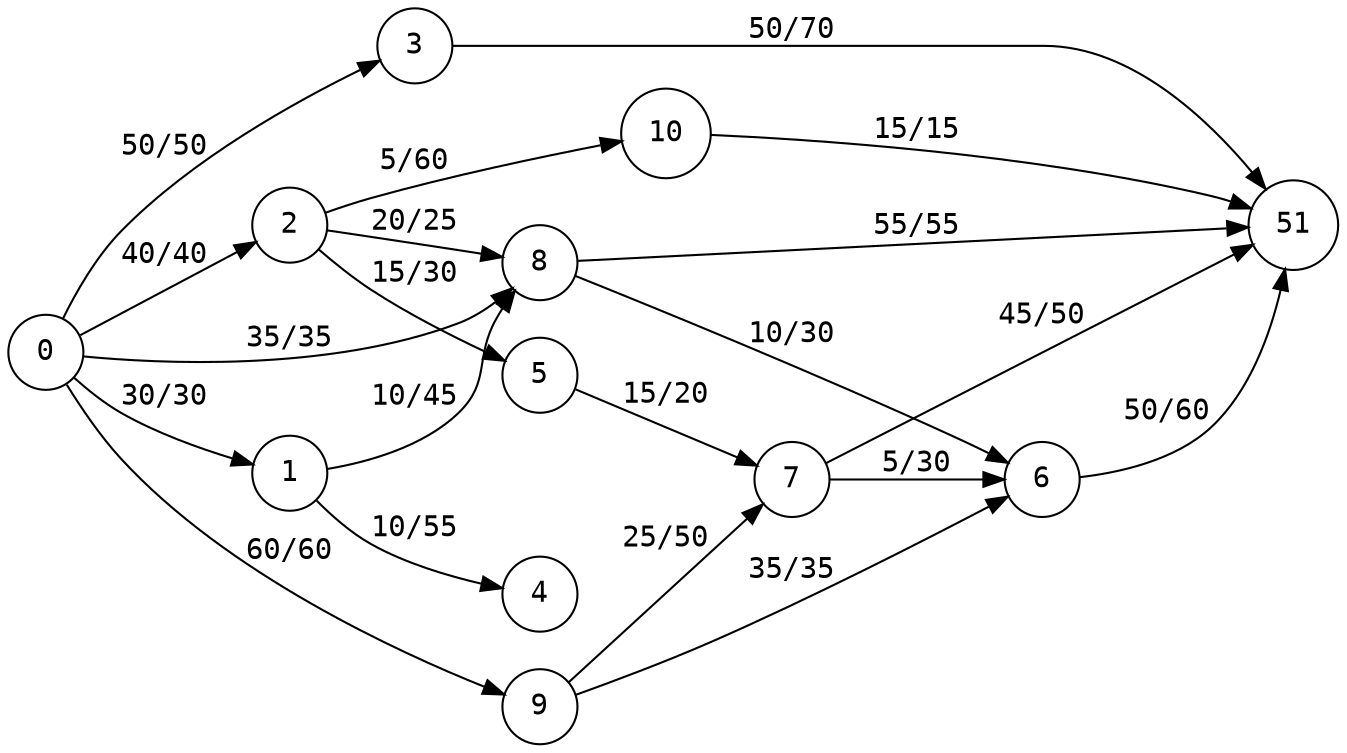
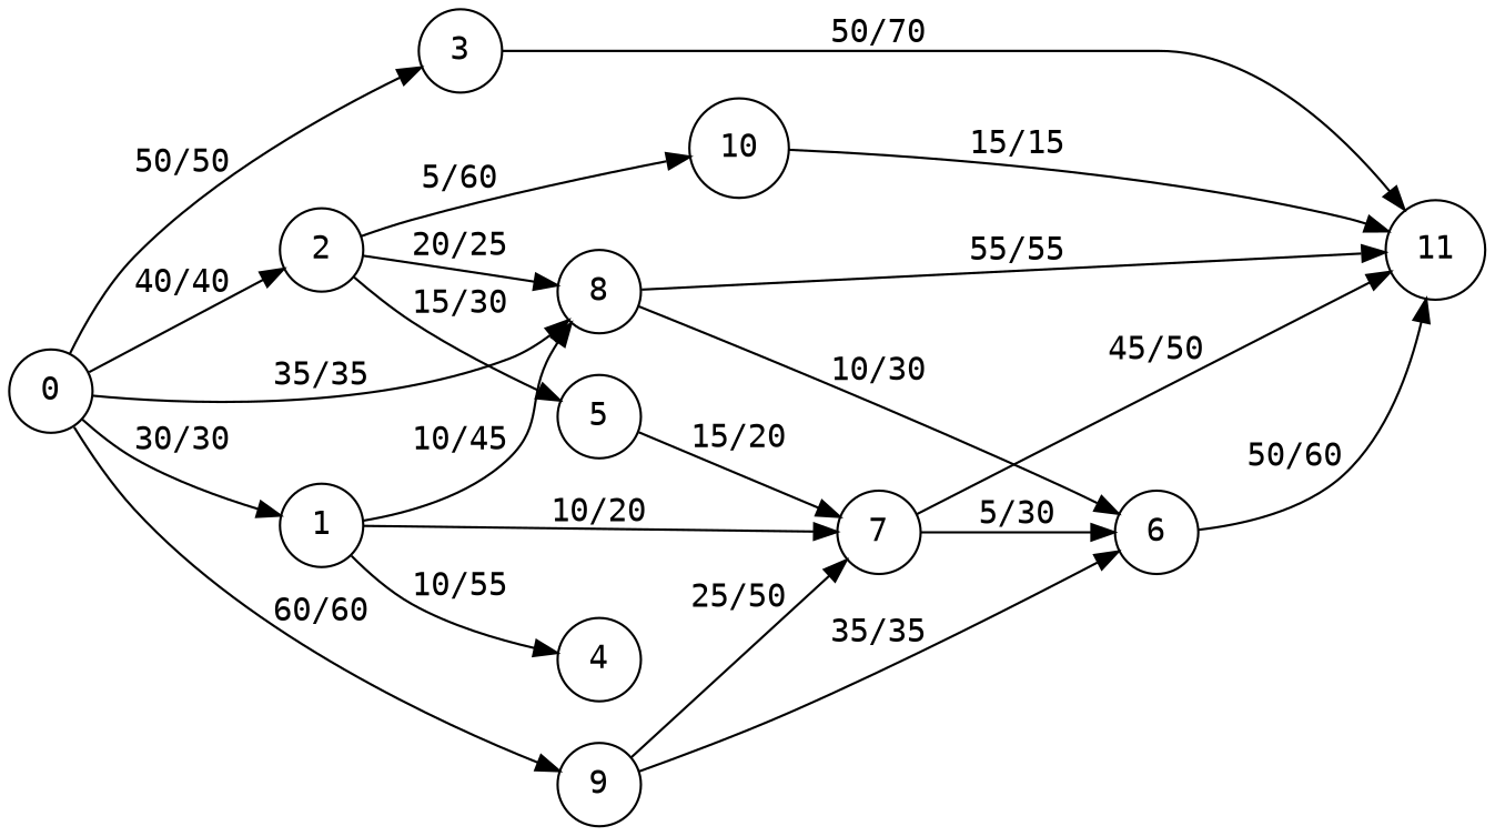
  digraph {
    fontname="DejaVu Sans Mono"
    rankdir=LR
    node [fontname="DejaVu Sans Mono" shape=circle]
    edge [fontname="DejaVu Sans Mono"]
    0
    1
    2
    3
    9
    8
    7
    4
    5
    10
-   11 [label=51]
+   11
    6
    0 -> 1 [label="30/30"]
    0 -> 2 [label="40/40"]
    0 -> 3 [label="50/50"]
    0 -> 9 [label="60/60"]
    0 -> 8 [label="35/35"]
    1 -> 8 [label="10/45"]
+   1 -> 7 [label="10/20"]
    1 -> 4 [label="10/55"]
    2 -> 8 [label="20/25"]
    2 -> 5 [label="15/30"]
    2 -> 10 [label="5/60"]
    3 -> 11 [label="50/70"]
    9 -> 7 [label="25/50"]
    9 -> 6 [label="35/35"]
    8 -> 11 [label="55/55"]
    8 -> 6 [label="10/30"]
    7 -> 11 [label="45/50"]
    7 -> 6 [label="5/30"]
    5 -> 7 [label="15/20"]
    10 -> 11 [label="15/15"]
    6 -> 11 [label="50/60"]
  }
